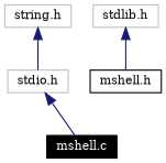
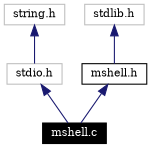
  digraph {
    node [color=grey75 fontsize=10 shape=box]
    edge [color=midnightblue dir=back fontsize=10 style=solid]
    n1 [color=black fontcolor=white height=0.2 label="mshell.c" style=filled width=0.4]
    n2 [height=0.2 label="stdio.h" width=0.4]
    n3 [height=0.2 label="stdlib.h" width=0.4]
    n4 [color=black height=0.2 label="mshell.h" width=0.4]
    n5 [height=0.2 label="string.h" width=0.4]
    n2 -> n1
    n3 -> n4
+   n4 -> n1
    n5 -> n2
  }
